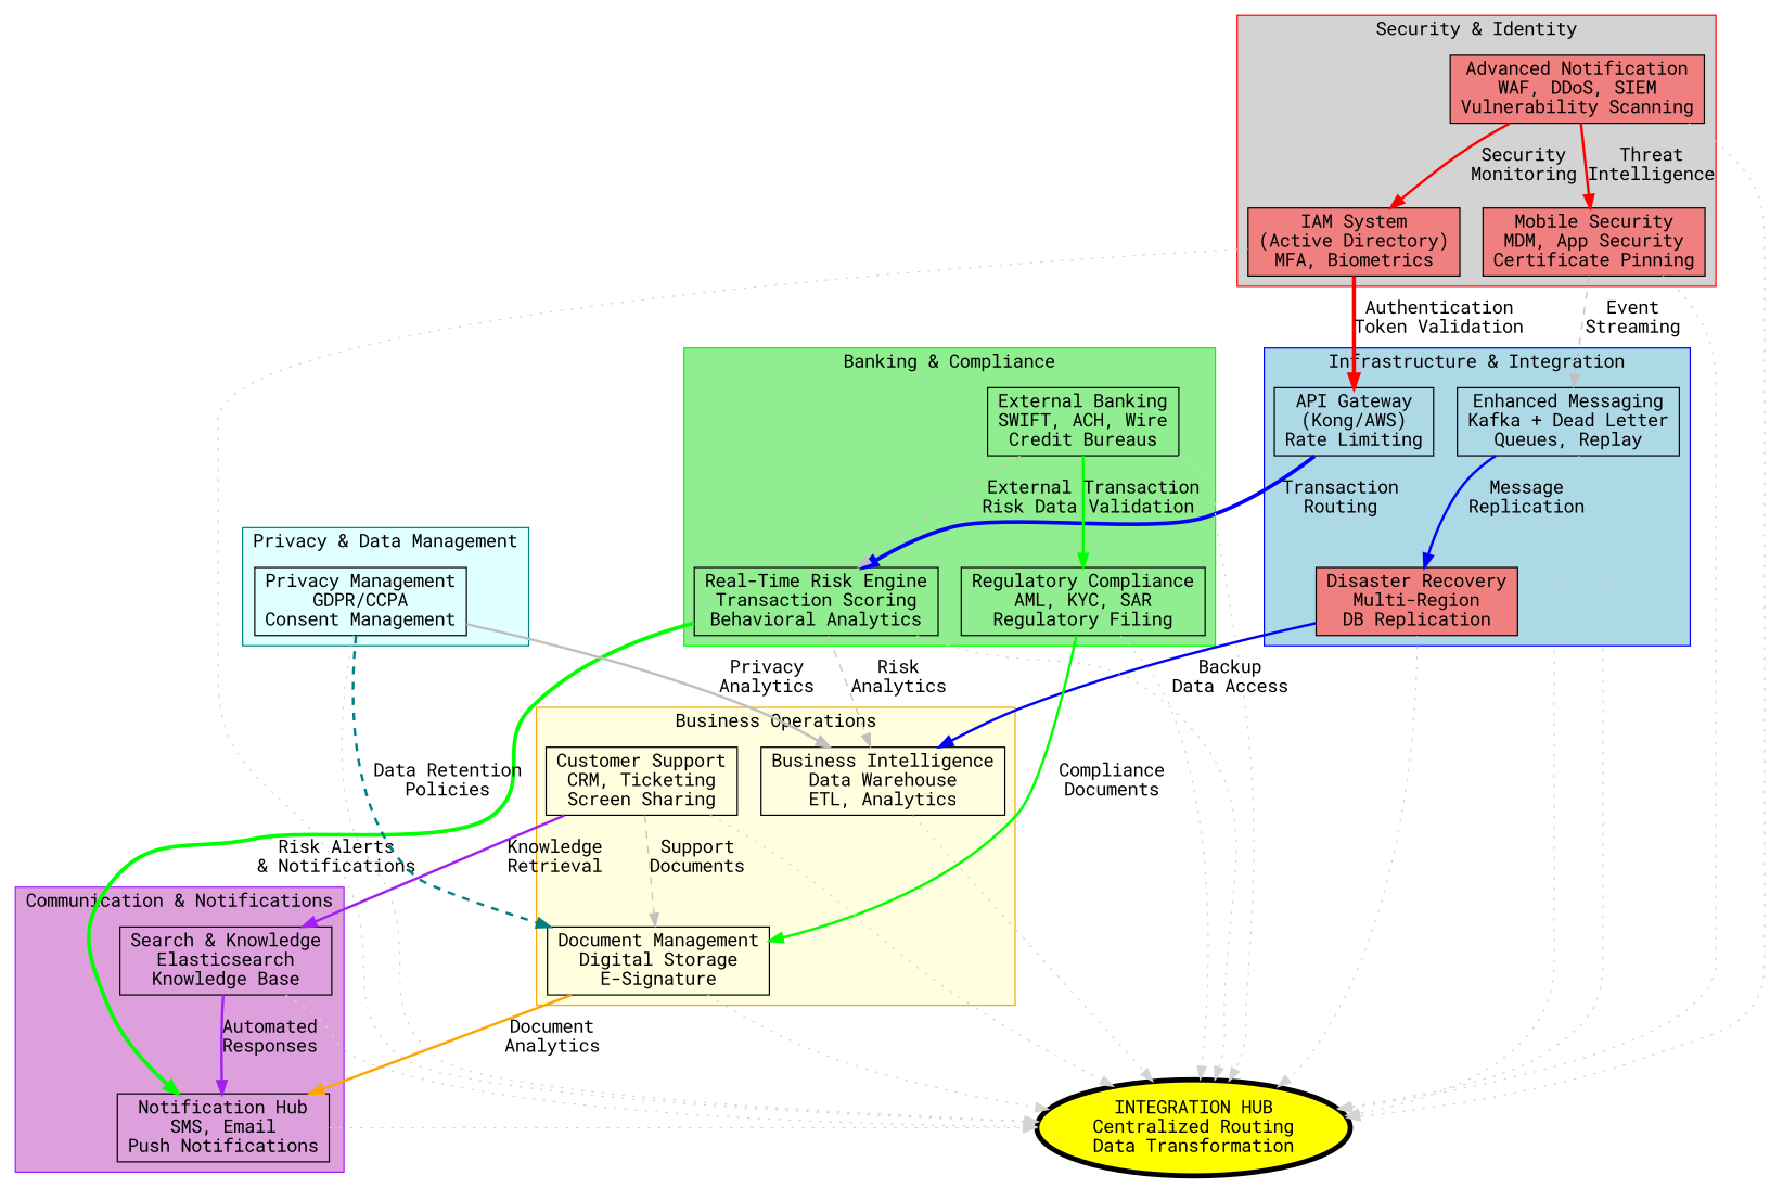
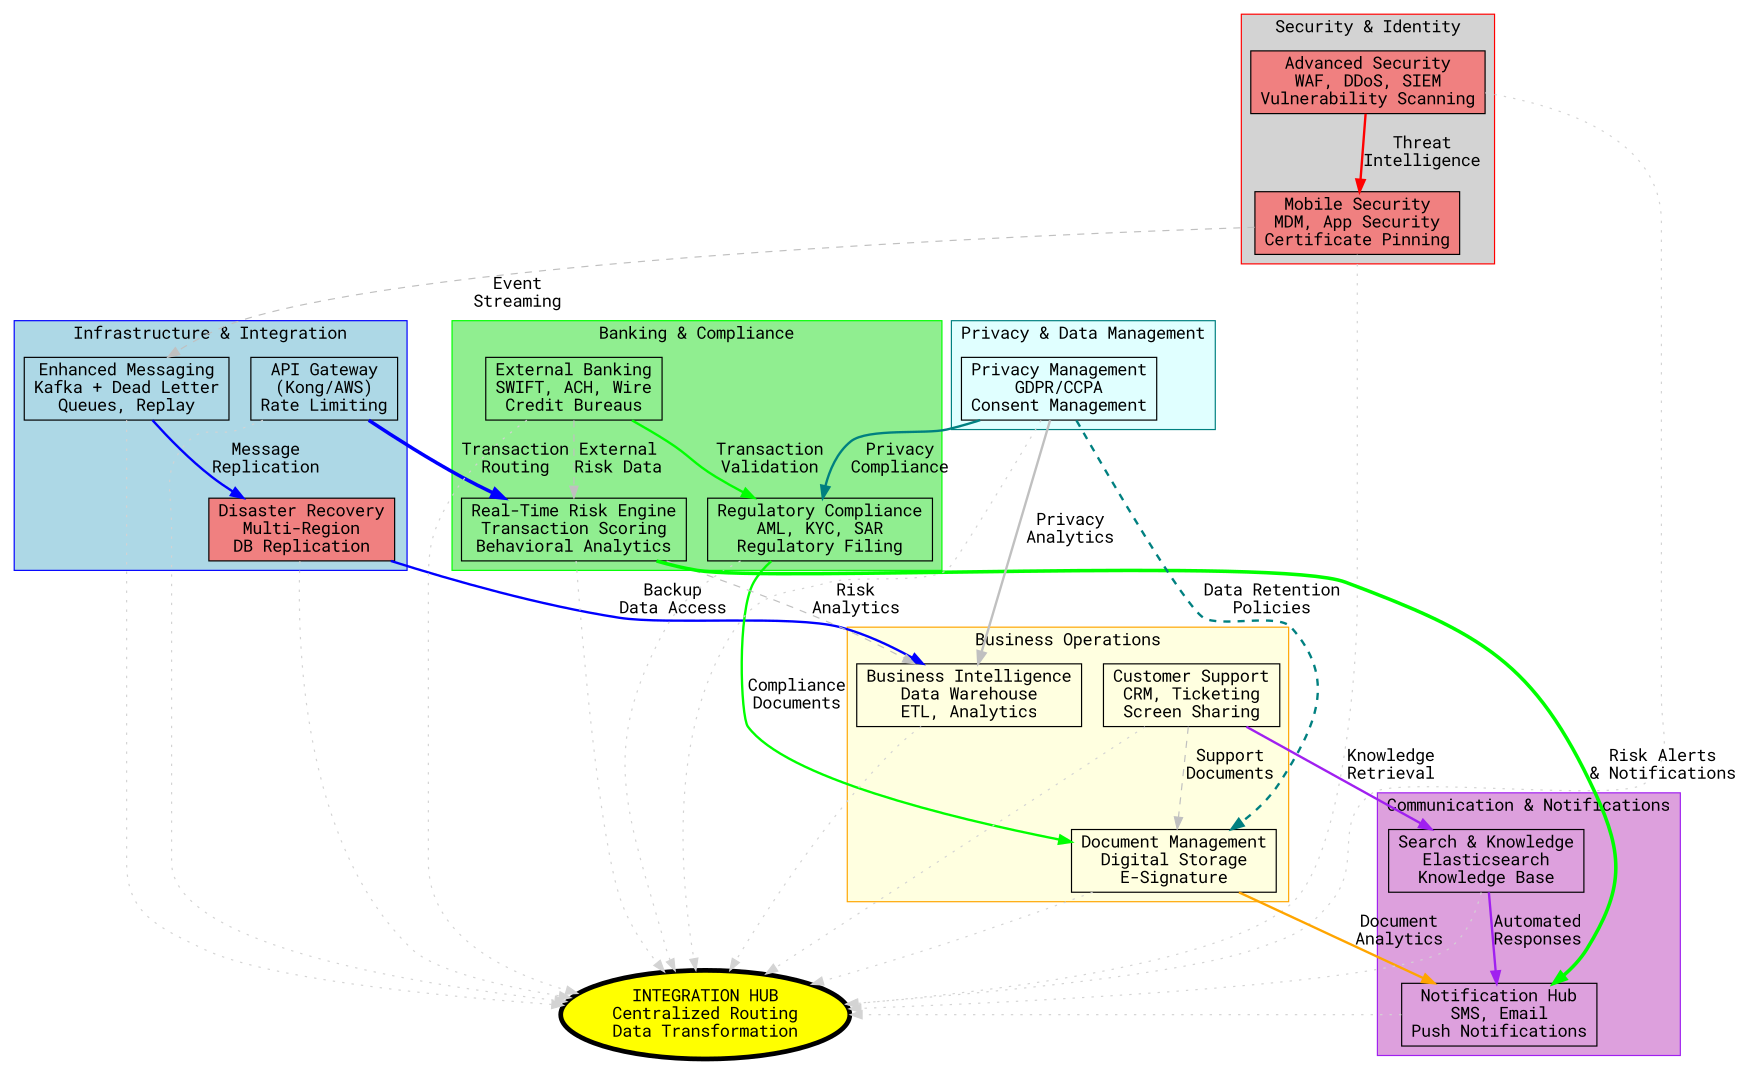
  digraph {
    fontname="Roboto Mono"
    rankdir=TB
    node [fillcolor=lightcoral fontname="Roboto Mono" shape=box style=filled]
    edge [color=lightgray fontname="Roboto Mono" style=dotted]
-   n1 [label="IAM System\n(Active Directory)\nMFA, Biometrics"]
-   n2 [label="Advanced Notification\nWAF, DDoS, SIEM\nVulnerability Scanning"]
+   n2 [label="Advanced Security\nWAF, DDoS, SIEM\nVulnerability Scanning"]
    n3 [label="Mobile Security\nMDM, App Security\nCertificate Pinning"]
    n4 [fillcolor=lightblue label="API Gateway\n(Kong/AWS)\nRate Limiting"]
    n5 [fillcolor=lightblue label="Enhanced Messaging\nKafka + Dead Letter\nQueues, Replay"]
    n6 [label="Disaster Recovery\nMulti-Region\nDB Replication"]
    n7 [fillcolor=lightgreen label="External Banking\nSWIFT, ACH, Wire\nCredit Bureaus"]
    n8 [fillcolor=lightgreen label="Regulatory Compliance\nAML, KYC, SAR\nRegulatory Filing"]
    n9 [fillcolor=lightgreen label="Real-Time Risk Engine\nTransaction Scoring\nBehavioral Analytics"]
    n10 [fillcolor=lightyellow label="Document Management\nDigital Storage\nE-Signature"]
    n11 [fillcolor=lightyellow label="Business Intelligence\nData Warehouse\nETL, Analytics"]
    n12 [fillcolor=lightyellow label="Customer Support\nCRM, Ticketing\nScreen Sharing"]
    n13 [fillcolor=plum label="Notification Hub\nSMS, Email\nPush Notifications"]
    n14 [fillcolor=plum label="Search & Knowledge\nElasticsearch\nKnowledge Base"]
    n15 [fillcolor=lightcyan label="Privacy Management\nGDPR/CCPA\nConsent Management"]
    n16 [fillcolor=yellow label="INTEGRATION HUB\nCentralized Routing\nData Transformation" penwidth=4 shape=ellipse]
    subgraph cluster_1 {
      color=red
      fillcolor=lightgray
      label="Security & Identity"
      style=filled
-     n1
      n2
      n3
    }
    subgraph cluster_2 {
      color=blue
      fillcolor=lightblue
      label="Infrastructure & Integration"
      style=filled
      n4
      n5
      n6
    }
    subgraph cluster_3 {
      color=green
      fillcolor=lightgreen
      label="Banking & Compliance"
      style=filled
      n7
      n8
      n9
    }
    subgraph cluster_4 {
      color=orange
      fillcolor=lightyellow
      label="Business Operations"
      style=filled
      n10
      n11
      n12
    }
    subgraph cluster_5 {
      color=purple
      fillcolor=plum
      label="Communication & Notifications"
      style=filled
      n13
      n14
    }
    subgraph cluster_6 {
      color=teal
      fillcolor=lightcyan
      label="Privacy & Data Management"
      style=filled
      n15
    }
-   n1 -> n4 [color=red label="Authentication\nToken Validation" penwidth=3 style=""]
-   n1 -> n16
-   n2 -> n1 [color=red label="Security\nMonitoring" penwidth=2 style=""]
    n2 -> n3 [color=red label="Threat\nIntelligence" penwidth=2 style=""]
    n2 -> n16
    n3 -> n5 [color=gray label="Event\nStreaming" style=dashed]
    n3 -> n16
    n4 -> n9 [color=blue label="Transaction\nRouting" penwidth=3 style=""]
    n4 -> n16
    n5 -> n6 [color=blue label="Message\nReplication" penwidth=2 style=""]
    n5 -> n16
    n6 -> n11 [color=blue label="Backup\nData Access" penwidth=2 style=""]
    n6 -> n16
    n7 -> n8 [color=green label="Transaction\nValidation" penwidth=2 style=""]
    n7 -> n9 [color=gray label="External\nRisk Data" style=dashed]
    n7 -> n16
    n8 -> n10 [color=green label="Compliance\nDocuments" penwidth=2 style=""]
    n8 -> n16
    n9 -> n11 [color=gray label="Risk\nAnalytics" style=dashed]
    n9 -> n13 [color=green label="Risk Alerts\n& Notifications" penwidth=3 style=""]
    n9 -> n16
    n10 -> n13 [color=orange label="Document\nAnalytics" penwidth=2 style=""]
    n10 -> n16
    n11 -> n16
    n12 -> n10 [color=gray label="Support\nDocuments" style=dashed]
    n12 -> n14 [color=purple label="Knowledge\nRetrieval" penwidth=2 style=""]
    n12 -> n16
    n13 -> n16
    n14 -> n13 [color=purple label="Automated\nResponses" penwidth=2 style=""]
    n14 -> n16
+   n15 -> n8 [color=teal label="Privacy\nCompliance" penwidth=2 style=""]
    n15 -> n10 [color=teal label="Data Retention\nPolicies" penwidth=2 style=dashed]
    n15 -> n11 [color=gray label="Privacy\nAnalytics" penwidth=2 style=""]
    n15 -> n16
  }
